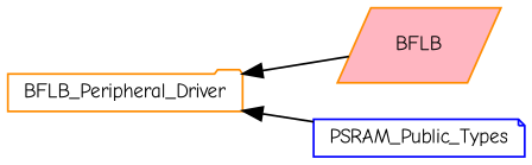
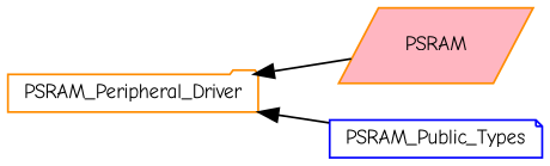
  digraph {
    fontname="Comic Neue"
    rankdir=LR
    node [color=darkorange fillcolor=white fontname="Comic Neue" fontsize=10 style=filled]
    edge [dir=back fontname="Comic Neue" fontsize=10 labelfontname=Helvetica labelfontsize=10 shape=plaintext style=solid]
-   n1 [height=0.2 label=BFLB_Peripheral_Driver shape=folder width=0.4]
-   n2 [fillcolor=lightpink fontcolor=black height=0.2 label=BFLB shape=parallelogram width=0.4]
+   n1 [height=0.2 label=PSRAM_Peripheral_Driver shape=folder width=0.4]
+   n2 [fillcolor=lightpink fontcolor=black height=0.2 label=PSRAM shape=parallelogram width=0.4]
    n3 [color=blue height=0.2 label=PSRAM_Public_Types shape=note width=0.4]
    n1 -> n2
    n1 -> n3
  }
